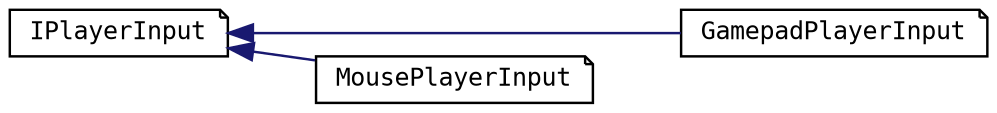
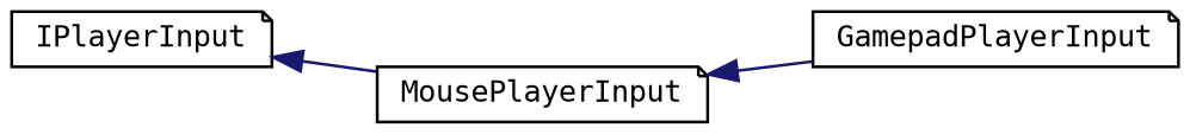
  digraph {
    fontname="DejaVu Sans Mono"
    rankdir=LR
    node [color=black fillcolor=white fontname="DejaVu Sans Mono" fontsize=10 shape=note style=filled]
    edge [color=midnightblue dir=back fontname="DejaVu Sans Mono" fontsize=10 labelfontname=Helvetica labelfontsize=10 style=solid]
    n1 [height=0.2 label=IPlayerInput width=0.4]
    n2 [height=0.2 label=GamepadPlayerInput width=0.4]
    n3 [height=0.2 label=MousePlayerInput width=0.4]
-   n1 -> n2
+   n3 -> n2
    n1 -> n3
  }
